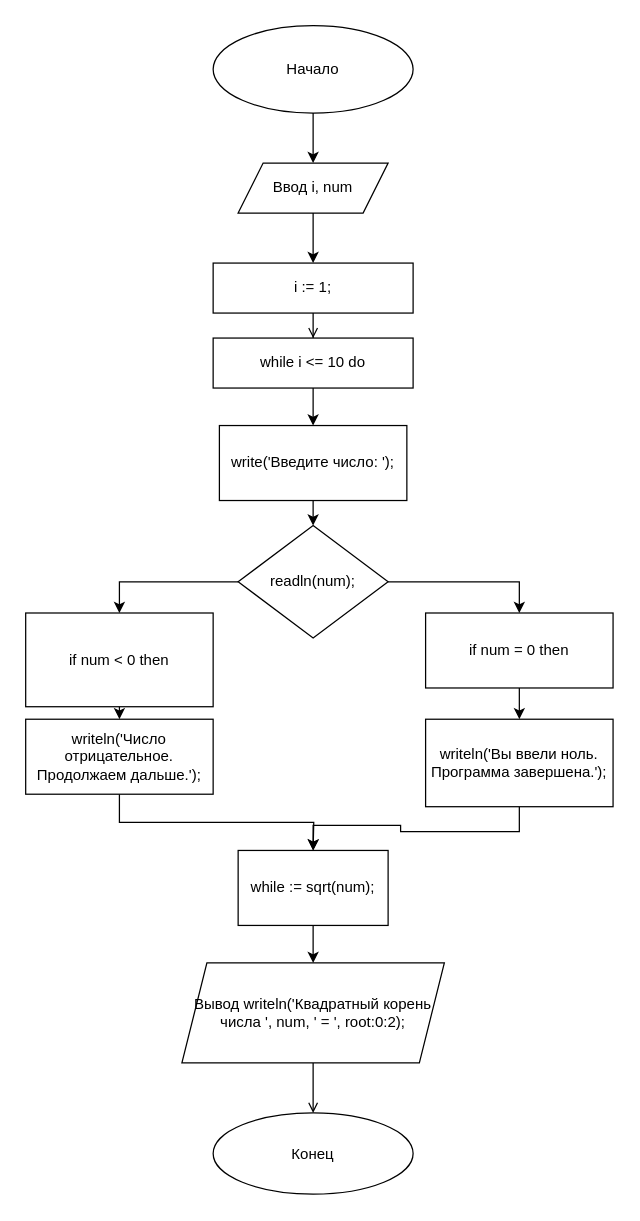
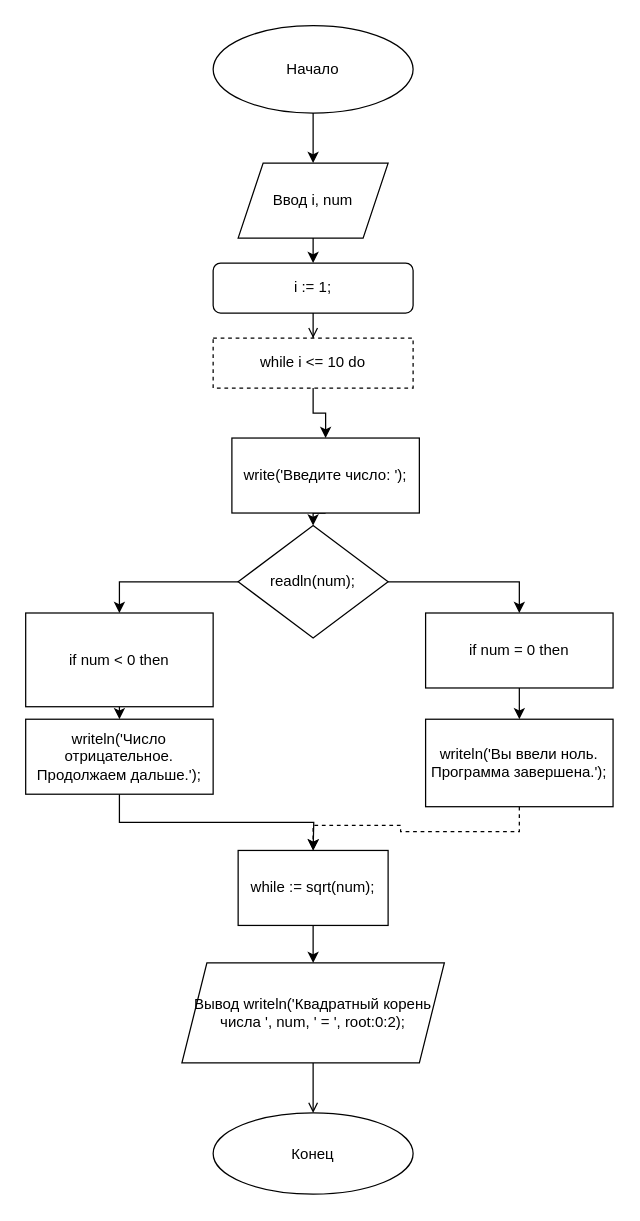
  <mxCell id="0" />
  <mxCell id="1" parent="0" />
  <mxCell id="2" style="edgeStyle=orthogonalEdgeStyle;rounded=0;orthogonalLoop=1;jettySize=auto;html=1;exitX=0.5;exitY=1;exitDx=0;exitDy=0;entryX=0.5;entryY=0;entryDx=0;entryDy=0;" parent="1" source="3" target="12" edge="1"><mxGeometry relative="1" as="geometry" /></mxCell>
  <mxCell id="3" value="Начало" style="ellipse;whiteSpace=wrap;html=1;" parent="1" vertex="1"><mxGeometry x="170" width="160" height="70" as="geometry" y="20" /></mxCell>
  <mxCell id="4" style="edgeStyle=orthogonalEdgeStyle;rounded=0;orthogonalLoop=1;jettySize=auto;html=1;exitX=0.5;exitY=1;exitDx=0;exitDy=0;entryX=0.5;entryY=0;entryDx=0;entryDy=0;" parent="1" source="5" target="14" edge="1"><mxGeometry relative="1" as="geometry" /></mxCell>
- <mxCell id="5" value="while i &amp;lt;= 10 do" style="rounded=0;whiteSpace=wrap;html=1;" parent="1" vertex="1"><mxGeometry x="170" y="270" width="160" height="40" as="geometry" /></mxCell>
+ <mxCell id="5" value="while i &amp;lt;= 10 do" style="rounded=0;whiteSpace=wrap;html=1;dashed=1;" parent="1" vertex="1"><mxGeometry x="170" y="270" width="160" height="40" as="geometry" /></mxCell>
  <mxCell id="6" style="edgeStyle=orthogonalEdgeStyle;rounded=0;orthogonalLoop=1;jettySize=auto;html=1;entryX=0.5;entryY=0;entryDx=0;entryDy=0;endArrow=open;endFill=0;" parent="1" source="7" target="5" edge="1"><mxGeometry relative="1" as="geometry" /></mxCell>
- <mxCell id="7" value="i := 1;" style="rounded=0;whiteSpace=wrap;html=1;" parent="1" vertex="1"><mxGeometry x="170" y="210" width="160" height="40" as="geometry" /></mxCell>
+ <mxCell id="7" value="i := 1;" style="whiteSpace=wrap;html=1;rounded=1;" parent="1" vertex="1"><mxGeometry x="170" y="210" width="160" height="40" as="geometry" /></mxCell>
  <mxCell id="8" style="edgeStyle=orthogonalEdgeStyle;rounded=0;orthogonalLoop=1;jettySize=auto;html=1;entryX=0.5;entryY=0;entryDx=0;entryDy=0;endArrow=open;endFill=0;" parent="1" source="9" target="10" edge="1"><mxGeometry relative="1" as="geometry" /></mxCell>
  <mxCell id="9" value="Вывод&amp;nbsp;writeln('Квадратный корень числа ', num, ' = ', root:0:2);" style="shape=parallelogram;perimeter=parallelogramPerimeter;whiteSpace=wrap;html=1;fixedSize=1;" parent="1" vertex="1"><mxGeometry x="145" y="770" width="210" height="80" as="geometry" /></mxCell>
  <mxCell id="10" value="Конец" style="ellipse;whiteSpace=wrap;html=1;" parent="1" vertex="1"><mxGeometry x="170" y="890" width="160" height="65" as="geometry" /></mxCell>
  <mxCell id="11" style="edgeStyle=orthogonalEdgeStyle;rounded=0;orthogonalLoop=1;jettySize=auto;html=1;exitX=0.5;exitY=1;exitDx=0;exitDy=0;entryX=0.5;entryY=0;entryDx=0;entryDy=0;" parent="1" source="12" target="7" edge="1"><mxGeometry relative="1" as="geometry" /></mxCell>
- <mxCell id="12" value="Ввод i, num" style="shape=parallelogram;perimeter=parallelogramPerimeter;whiteSpace=wrap;html=1;fixedSize=1;" parent="1" vertex="1"><mxGeometry x="190" y="130" width="120" height="40" as="geometry" /></mxCell>
+ <mxCell id="12" value="Ввод i, num" style="shape=parallelogram;perimeter=parallelogramPerimeter;whiteSpace=wrap;html=1;fixedSize=1;" parent="1" vertex="1"><mxGeometry x="190" y="130" width="120" height="60" as="geometry" /></mxCell>
  <mxCell id="13" style="edgeStyle=orthogonalEdgeStyle;rounded=0;orthogonalLoop=1;jettySize=auto;html=1;exitX=0.5;exitY=1;exitDx=0;exitDy=0;entryX=0.5;entryY=0;entryDx=0;entryDy=0;" edge="1" parent="1" source="14" target="21"><mxGeometry relative="1" as="geometry" /></mxCell>
- <mxCell id="14" value="write('Введите число: ');" style="rounded=0;whiteSpace=wrap;html=1;" parent="1" vertex="1"><mxGeometry x="175" y="340" width="150" height="60" as="geometry" /></mxCell>
+ <mxCell id="14" value="write('Введите число: ');" style="rounded=0;whiteSpace=wrap;html=1;" parent="1" vertex="1"><mxGeometry x="185" y="350" width="150" height="60" as="geometry" /></mxCell>
  <mxCell id="15" style="edgeStyle=orthogonalEdgeStyle;rounded=0;orthogonalLoop=1;jettySize=auto;html=1;exitX=0.5;exitY=1;exitDx=0;exitDy=0;entryX=0.5;entryY=0;entryDx=0;entryDy=0;" edge="1" parent="1" source="16" target="25"><mxGeometry relative="1" as="geometry" /></mxCell>
  <mxCell id="16" value="if num &amp;lt; 0 then" style="rounded=0;whiteSpace=wrap;html=1;" parent="1" vertex="1"><mxGeometry x="20" y="490" width="150" height="75" as="geometry" /></mxCell>
  <mxCell id="17" style="edgeStyle=orthogonalEdgeStyle;rounded=0;orthogonalLoop=1;jettySize=auto;html=1;exitX=0.5;exitY=1;exitDx=0;exitDy=0;entryX=0.5;entryY=0;entryDx=0;entryDy=0;" edge="1" parent="1" source="18" target="23"><mxGeometry relative="1" as="geometry" /></mxCell>
  <mxCell id="18" value="if num = 0 then" style="rounded=0;whiteSpace=wrap;html=1;" parent="1" vertex="1"><mxGeometry x="340" y="490" width="150" height="60" as="geometry" /></mxCell>
  <mxCell id="19" style="edgeStyle=orthogonalEdgeStyle;rounded=0;orthogonalLoop=1;jettySize=auto;html=1;exitX=0;exitY=0.5;exitDx=0;exitDy=0;entryX=0.5;entryY=0;entryDx=0;entryDy=0;" edge="1" parent="1" source="21" target="16"><mxGeometry relative="1" as="geometry" /></mxCell>
  <mxCell id="20" style="edgeStyle=orthogonalEdgeStyle;rounded=0;orthogonalLoop=1;jettySize=auto;html=1;exitX=1;exitY=0.5;exitDx=0;exitDy=0;entryX=0.5;entryY=0;entryDx=0;entryDy=0;" edge="1" parent="1" source="21" target="18"><mxGeometry relative="1" as="geometry" /></mxCell>
  <mxCell id="21" value="readln(num);" style="rhombus;whiteSpace=wrap;html=1;" vertex="1" parent="1"><mxGeometry x="190" y="420" width="120" height="90" as="geometry" /></mxCell>
- <mxCell id="22" style="edgeStyle=orthogonalEdgeStyle;rounded=0;orthogonalLoop=1;jettySize=auto;html=1;exitX=0.5;exitY=1;exitDx=0;exitDy=0;entryX=0.5;entryY=0;entryDx=0;entryDy=0;" edge="1" parent="1" source="23" target="27"><mxGeometry relative="1" as="geometry" /></mxCell>
+ <mxCell id="22" style="edgeStyle=orthogonalEdgeStyle;rounded=0;orthogonalLoop=1;jettySize=auto;html=1;exitX=0.5;exitY=1;exitDx=0;exitDy=0;entryX=0.5;entryY=0;entryDx=0;entryDy=0;dashed=1;" edge="1" parent="1" source="23" target="27"><mxGeometry relative="1" as="geometry" /></mxCell>
  <mxCell id="23" value="writeln('Вы ввели ноль. Программа завершена.');" style="rounded=0;whiteSpace=wrap;html=1;" vertex="1" parent="1"><mxGeometry x="340" y="575" width="150" height="70" as="geometry" /></mxCell>
  <mxCell id="24" style="edgeStyle=orthogonalEdgeStyle;rounded=0;orthogonalLoop=1;jettySize=auto;html=1;exitX=0.5;exitY=1;exitDx=0;exitDy=0;" edge="1" parent="1" source="25"><mxGeometry relative="1" as="geometry"><mxPoint x="250" y="680" as="targetPoint" /></mxGeometry></mxCell>
  <mxCell id="25" value="writeln('Число отрицательное. Продолжаем дальше.');" style="rounded=0;whiteSpace=wrap;html=1;" vertex="1" parent="1"><mxGeometry x="20" y="575" width="150" height="60" as="geometry" /></mxCell>
  <mxCell id="26" style="edgeStyle=orthogonalEdgeStyle;rounded=0;orthogonalLoop=1;jettySize=auto;html=1;exitX=0.5;exitY=1;exitDx=0;exitDy=0;entryX=0.5;entryY=0;entryDx=0;entryDy=0;" edge="1" parent="1" source="27"><mxGeometry relative="1" as="geometry"><mxPoint x="250" y="770" as="targetPoint" /></mxGeometry></mxCell>
  <mxCell id="27" value="while := sqrt(num);" style="rounded=0;whiteSpace=wrap;html=1;" vertex="1" parent="1"><mxGeometry x="190" y="680" width="120" height="60" as="geometry" /></mxCell>
